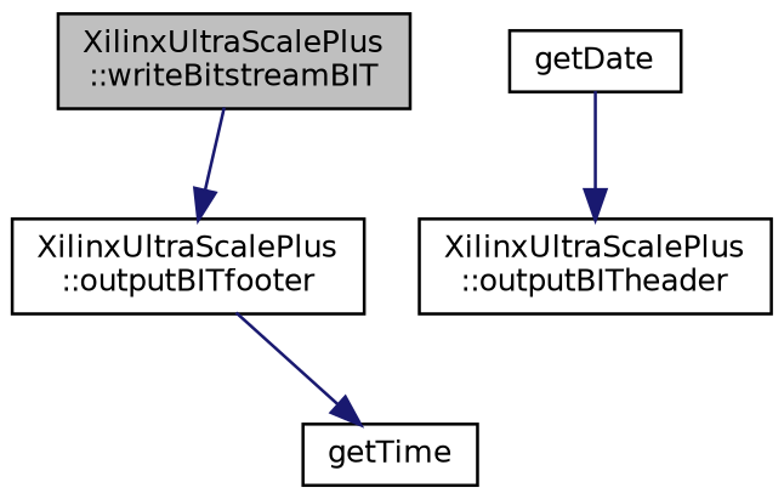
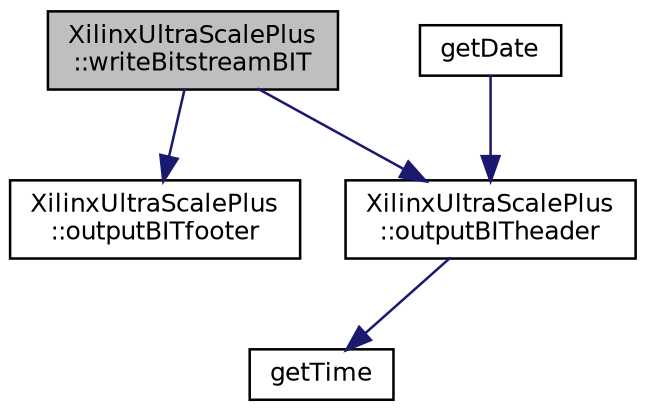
  digraph {
    rankdir=TB
    node [color=black fillcolor=white fontname=Helvetica fontsize=10 shape=record style=filled]
    edge [color=midnightblue fontname=Helvetica fontsize=10 labelfontname=Helvetica labelfontsize=10 style=solid]
    n1 [fillcolor=grey75 fontcolor=black height=0.2 label="XilinxUltraScalePlus\l::writeBitstreamBIT" width=0.4]
    n2 [height=0.2 label="XilinxUltraScalePlus\l::outputBITfooter" width=0.4]
    n3 [height=0.2 label="XilinxUltraScalePlus\l::outputBITheader" width=0.4]
    n4 [height=0.2 label=getTime width=0.4]
    n5 [height=0.2 label=getDate width=0.4]
    n1 -> n2
-   n2 -> n4
+   n1 -> n3
+   n3 -> n4
    n5 -> n3
  }
